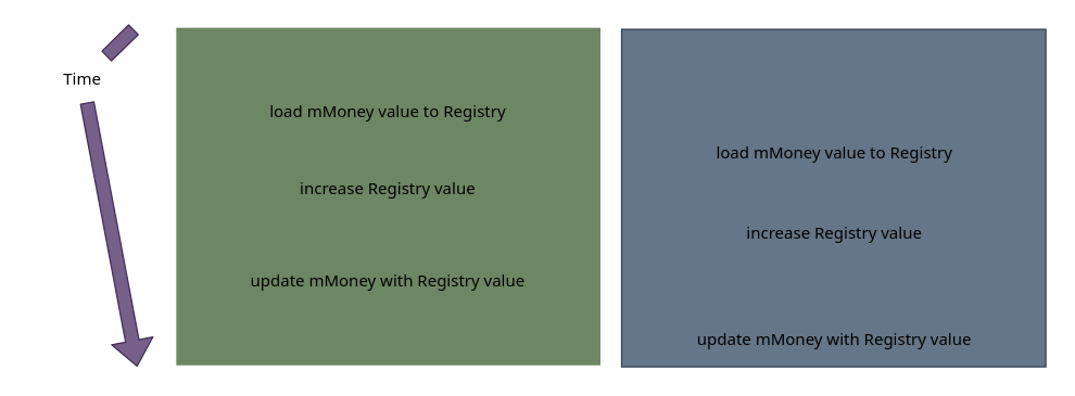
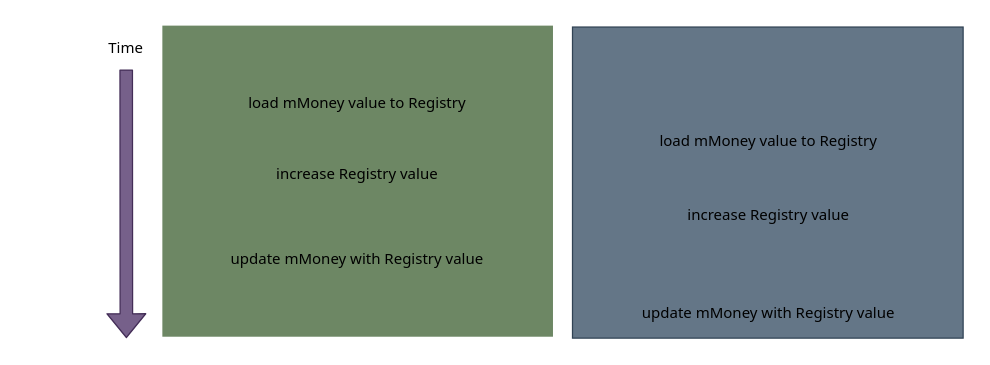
  <mxCell id="0" />
  <mxCell id="1" parent="0" />
  <mxCell id="2" value="" style="group" parent="1" vertex="1" connectable="0"><mxGeometry x="20" y="20" width="750" height="250" as="geometry" /></mxCell>
  <mxCell id="3" value="" style="group" parent="2" vertex="1" connectable="0"><mxGeometry x="109.375" width="312.5" height="248.869" as="geometry" /></mxCell>
  <mxCell id="4" value="" style="rounded=0;whiteSpace=wrap;html=1;fillColor=#6d8764;strokeColor=none;fontColor=#ffffff;" parent="3" vertex="1"><mxGeometry width="312.5" height="248.869" as="geometry" /></mxCell>
  <mxCell id="5" value="&lt;font face=&quot;Noto Sans&quot;&gt;load mMoney value to Registry&lt;/font&gt;" style="text;html=1;strokeColor=none;fillColor=none;align=center;verticalAlign=middle;whiteSpace=wrap;rounded=0;" parent="3" vertex="1"><mxGeometry y="45.249" width="312.5" height="33.937" as="geometry" /></mxCell>
  <mxCell id="6" value="&lt;font face=&quot;Noto Sans&quot;&gt;increase Registry value&lt;/font&gt;" style="text;html=1;strokeColor=none;fillColor=none;align=center;verticalAlign=middle;whiteSpace=wrap;rounded=0;" parent="3" vertex="1"><mxGeometry y="101.81" width="312.5" height="33.937" as="geometry" /></mxCell>
  <mxCell id="7" value="&lt;font face=&quot;Noto Sans&quot;&gt;update mMoney with Registry value&lt;/font&gt;" style="text;html=1;strokeColor=none;fillColor=none;align=center;verticalAlign=middle;whiteSpace=wrap;rounded=0;" parent="3" vertex="1"><mxGeometry y="169.683" width="312.5" height="33.937" as="geometry" /></mxCell>
  <mxCell id="8" value="" style="group" parent="2" vertex="1" connectable="0"><mxGeometry x="437.5" y="1.131" width="312.5" height="248.869" as="geometry" /></mxCell>
  <mxCell id="9" value="" style="rounded=0;whiteSpace=wrap;html=1;fillColor=#647687;strokeColor=#314354;fontColor=#ffffff;" parent="8" vertex="1"><mxGeometry width="312.5" height="248.869" as="geometry" /></mxCell>
  <mxCell id="10" value="&lt;font face=&quot;Noto Sans&quot;&gt;load mMoney value to Registry&lt;/font&gt;" style="text;html=1;strokeColor=none;fillColor=none;align=center;verticalAlign=middle;whiteSpace=wrap;rounded=0;" parent="8" vertex="1"><mxGeometry y="74.661" width="312.5" height="33.937" as="geometry" /></mxCell>
  <mxCell id="11" value="&lt;font face=&quot;Noto Sans&quot;&gt;increase Registry value&lt;/font&gt;" style="text;html=1;strokeColor=none;fillColor=none;align=center;verticalAlign=middle;whiteSpace=wrap;rounded=0;" parent="8" vertex="1"><mxGeometry y="133.484" width="312.5" height="33.937" as="geometry" /></mxCell>
  <mxCell id="12" value="&lt;font face=&quot;Noto Sans&quot;&gt;update mMoney with Registry value&lt;/font&gt;" style="text;html=1;strokeColor=none;fillColor=none;align=center;verticalAlign=middle;whiteSpace=wrap;rounded=0;" parent="8" vertex="1"><mxGeometry y="211.538" width="312.5" height="33.937" as="geometry" /></mxCell>
  <mxCell id="13" value="" style="shape=flexArrow;endArrow=none;startArrow=none;html=1;startFill=0;endFill=0;fillColor=#76608a;strokeColor=#432D57;" parent="2" source="14" edge="1"><mxGeometry width="100" height="100" relative="1" as="geometry"><mxPoint x="78.125" y="248.869" as="sourcePoint" /><mxPoint x="78.125" y="1.131" as="targetPoint" /></mxGeometry></mxCell>
- <mxCell id="14" value="&lt;font face=&quot;Noto Sans&quot;&gt;Time&lt;/font&gt;" style="text;html=1;strokeColor=none;fillColor=none;align=center;verticalAlign=middle;whiteSpace=wrap;rounded=0;" parent="2" vertex="1"><mxGeometry x="15.97" y="21.13" width="48.974" height="33.94" as="geometry" /></mxCell>
+ <mxCell id="14" value="&lt;font face=&quot;Noto Sans&quot;&gt;Time&lt;/font&gt;" style="text;html=1;strokeColor=none;fillColor=none;align=center;verticalAlign=middle;whiteSpace=wrap;rounded=0;" parent="2" vertex="1"><mxGeometry x="55.97" y="1.13" width="48.974" height="33.94" as="geometry" /></mxCell>
  <mxCell id="15" value="" style="shape=flexArrow;endArrow=none;startArrow=block;html=1;startFill=0;endFill=0;fillColor=#76608a;strokeColor=#432D57;" parent="2" target="14" edge="1"><mxGeometry width="100" height="100" relative="1" as="geometry"><mxPoint x="80.597" y="250" as="sourcePoint" /><mxPoint x="138.591" y="225.07" as="targetPoint" /></mxGeometry></mxCell>
